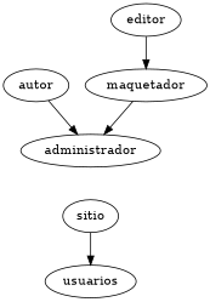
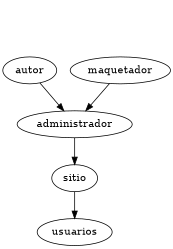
  digraph {
    autor
    administrador
-   editor
    maquetador
    sitio
    usuarios
    autor -> administrador
-   editor -> maquetador
+   administrador -> sitio
    maquetador -> administrador
    sitio -> usuarios
  }
